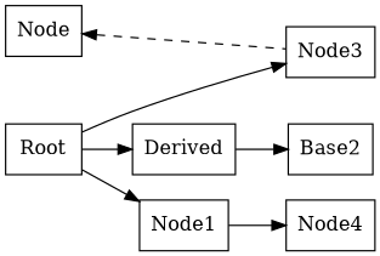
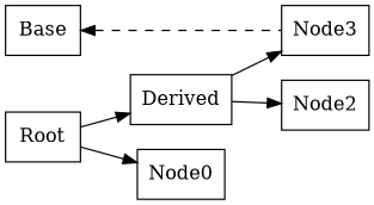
  digraph {
    rankdir=LR
    node [shape=box]
-   Base [label="Node"]
+   Base
    Root
    Derived
-   Node1
-   Node2 [label=Base2]
+   Node1 [label=Node0]
+   Node2
    Node3
-   Node4
    subgraph sub_1 {
      rank=same
      Base
      Root
    }
    subgraph sub_2 {
      rank=same
      Derived
      Node1
    }
    subgraph sub_3 {
      rank=same
      Node2
      Node3
-     Node4
    }
    Base -> Node3 [dir=back style=dashed]
    Root -> Derived
    Root -> Node1
    Derived -> Node2
-   Root -> Node3
-   Node1 -> Node4
+   Derived -> Node3
  }
